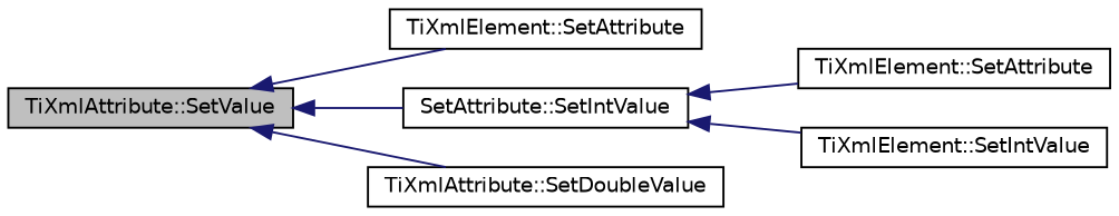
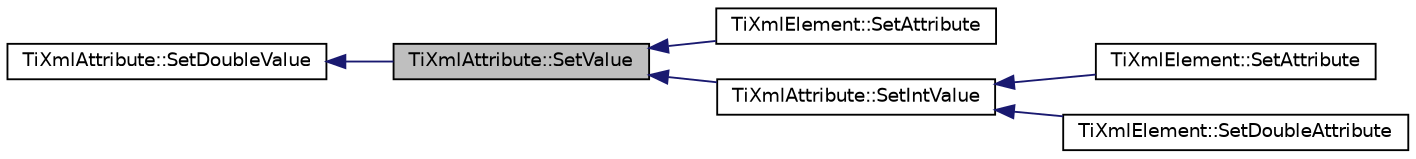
  digraph {
    rankdir=LR
    node [color=black fillcolor=white fontname=Helvetica fontsize=10 shape=record style=filled]
    edge [color=midnightblue dir=back fontname=Helvetica fontsize=10 labelfontname=Helvetica labelfontsize=10 style=solid]
    n1 [fillcolor=grey75 fontcolor=black height=0.2 label="TiXmlAttribute::SetValue" width=0.4]
    n2 [height=0.2 label="TiXmlElement::SetAttribute" width=0.4]
-   n3 [height=0.2 label="SetAttribute::SetIntValue" width=0.4]
+   n3 [height=0.2 label="TiXmlAttribute::SetIntValue" width=0.4]
    n4 [height=0.2 label="TiXmlAttribute::SetDoubleValue" width=0.4]
    n5 [height=0.2 label="TiXmlElement::SetAttribute" width=0.4]
-   n6 [height=0.2 label="TiXmlElement::SetIntValue" width=0.4]
+   n6 [height=0.2 label="TiXmlElement::SetDoubleAttribute" width=0.4]
    n1 -> n2
    n1 -> n3
-   n1 -> n4
+   n4 -> n1
    n3 -> n5
    n3 -> n6
  }
